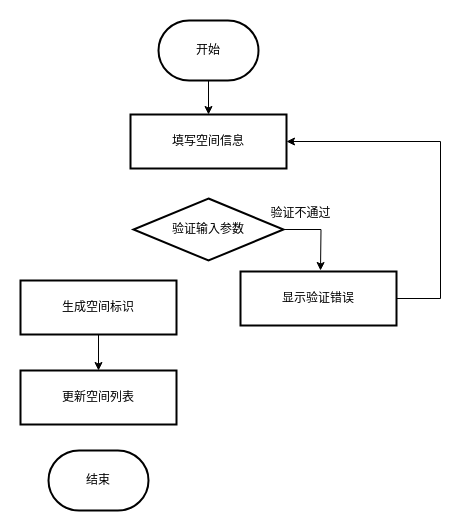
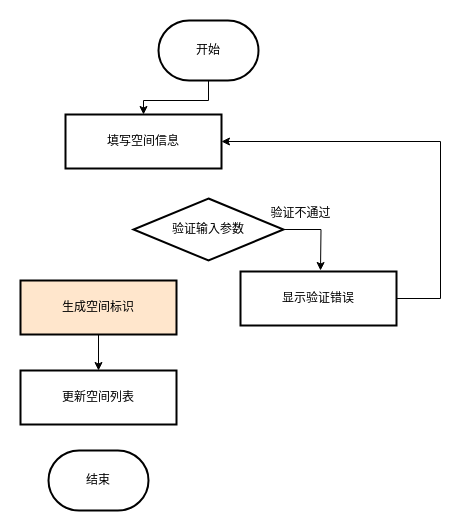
  <mxCell id="0" />
  <mxCell id="1" parent="0" />
- <mxCell id="2" value="填写空间信息" style="whiteSpace=wrap;strokeWidth=2;" vertex="1" parent="1"><mxGeometry x="130" y="114" width="156" height="54" as="geometry" /></mxCell>
+ <mxCell id="2" value="填写空间信息" style="whiteSpace=wrap;strokeWidth=2;" vertex="1" parent="1"><mxGeometry x="65" y="114" width="156" height="54" as="geometry" /></mxCell>
  <mxCell id="3" style="edgeStyle=orthogonalEdgeStyle;rounded=0;orthogonalLoop=1;jettySize=auto;html=1;exitX=1;exitY=0.5;exitDx=0;exitDy=0;" edge="1" parent="1" source="4"><mxGeometry relative="1" as="geometry"><mxPoint x="320" y="270" as="targetPoint" /></mxGeometry></mxCell>
  <mxCell id="4" value="验证输入参数" style="rhombus;strokeWidth=2;whiteSpace=wrap;" vertex="1" parent="1"><mxGeometry x="133" y="198" width="150" height="62" as="geometry" /></mxCell>
  <mxCell id="5" style="edgeStyle=orthogonalEdgeStyle;rounded=0;orthogonalLoop=1;jettySize=auto;html=1;exitX=0.5;exitY=1;exitDx=0;exitDy=0;entryX=0.5;entryY=0;entryDx=0;entryDy=0;" edge="1" parent="1" source="6" target="7"><mxGeometry relative="1" as="geometry" /></mxCell>
- <mxCell id="6" value="生成空间标识" style="whiteSpace=wrap;strokeWidth=2;" vertex="1" parent="1"><mxGeometry x="20" y="280" width="156" height="54" as="geometry" /></mxCell>
+ <mxCell id="6" value="生成空间标识" style="whiteSpace=wrap;strokeWidth=2;fillColor=#ffe6cc;" vertex="1" parent="1"><mxGeometry x="20" y="280" width="156" height="54" as="geometry" /></mxCell>
  <mxCell id="7" value="更新空间列表" style="whiteSpace=wrap;strokeWidth=2;" vertex="1" parent="1"><mxGeometry x="20" y="370" width="156" height="54" as="geometry" /></mxCell>
  <mxCell id="8" style="edgeStyle=orthogonalEdgeStyle;rounded=0;orthogonalLoop=1;jettySize=auto;html=1;entryX=1;entryY=0.5;entryDx=0;entryDy=0;" edge="1" parent="1" source="9" target="2"><mxGeometry relative="1" as="geometry"><mxPoint x="470" y="130" as="targetPoint" /><Array as="points"><mxPoint x="440" y="298" /><mxPoint x="440" y="141" /></Array></mxGeometry></mxCell>
  <mxCell id="9" value="显示验证错误" style="whiteSpace=wrap;strokeWidth=2;" vertex="1" parent="1"><mxGeometry x="240" y="271" width="156" height="54" as="geometry" /></mxCell>
  <mxCell id="10" value="" style="edgeStyle=orthogonalEdgeStyle;rounded=0;orthogonalLoop=1;jettySize=auto;html=1;" edge="1" parent="1" source="11" target="2"><mxGeometry relative="1" as="geometry" /></mxCell>
  <mxCell id="11" value="开始" style="strokeWidth=2;html=1;shape=mxgraph.flowchart.terminator;whiteSpace=wrap;" vertex="1" parent="1"><mxGeometry x="158" y="20" width="100" height="60" as="geometry" /></mxCell>
  <mxCell id="12" value="验证不通过" style="text;html=1;align=center;verticalAlign=middle;resizable=0;points=[];autosize=1;strokeColor=none;fillColor=none;" vertex="1" parent="1"><mxGeometry x="260" y="198" width="80" height="30" as="geometry" /></mxCell>
  <mxCell id="13" value="结束" style="strokeWidth=2;html=1;shape=mxgraph.flowchart.terminator;whiteSpace=wrap;" vertex="1" parent="1"><mxGeometry x="48" y="450" width="100" height="60" as="geometry" /></mxCell>
